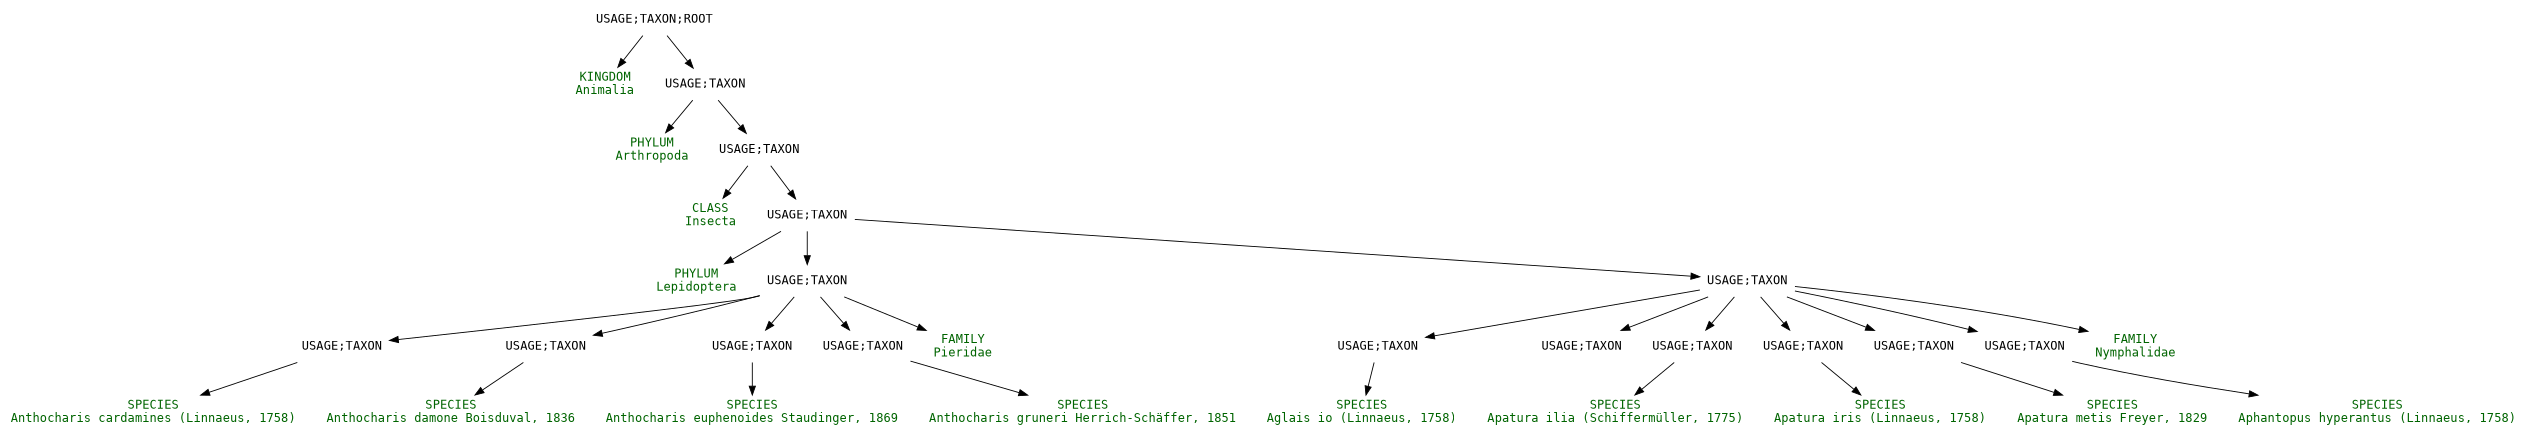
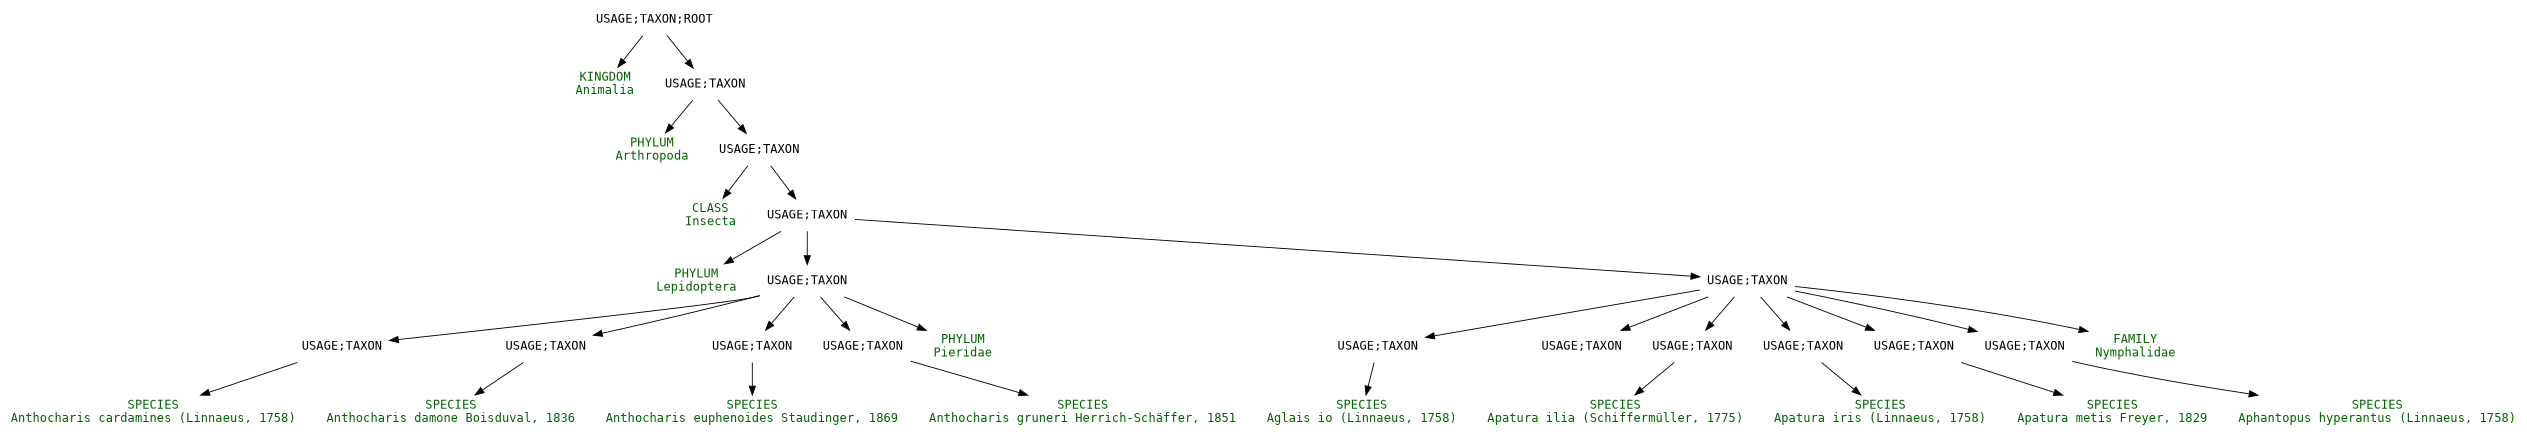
  digraph {
    fontname="DejaVu Sans Mono"
    node [fontname="DejaVu Sans Mono" shape=plaintext]
    edge [fontname="DejaVu Sans Mono"]
    n1 [fontcolor=darkgreen label="SPECIES\nAglais io (Linnaeus, 1758)"]
    n2 [label="USAGE;TAXON"]
    n3 [label="USAGE;TAXON"]
    n4 [fontcolor=darkgreen label="SPECIES\nAnthocharis cardamines (Linnaeus, 1758)"]
    n5 [label="USAGE;TAXON"]
    n6 [fontcolor=darkgreen label="SPECIES\nAnthocharis damone Boisduval, 1836"]
    n7 [label="USAGE;TAXON"]
    n8 [fontcolor=darkgreen label="SPECIES\nAnthocharis euphenoides Staudinger, 1869"]
    n9 [label="USAGE;TAXON"]
    n10 [fontcolor=darkgreen label="SPECIES\nAnthocharis gruneri Herrich-Schäffer, 1851"]
    n11 [label="USAGE;TAXON"]
    n12 [fontcolor=darkgreen label="SPECIES\nApatura ilia (Schiffermüller, 1775)"]
    n13 [label="USAGE;TAXON"]
    n14 [fontcolor=darkgreen label="SPECIES\nApatura iris (Linnaeus, 1758)"]
    n15 [label="USAGE;TAXON"]
    n16 [fontcolor=darkgreen label="SPECIES\nApatura metis Freyer, 1829"]
    n17 [label="USAGE;TAXON"]
    n18 [fontcolor=darkgreen label="SPECIES\nAphantopus hyperantus (Linnaeus, 1758)"]
    n19 [label="USAGE;TAXON"]
    n20 [fontcolor=darkgreen label="KINGDOM\nAnimalia"]
    n21 [label="USAGE;TAXON;ROOT"]
    n22 [label="USAGE;TAXON"]
    n23 [fontcolor=darkgreen label="PHYLUM\nArthropoda"]
    n24 [label="USAGE;TAXON"]
    n25 [fontcolor=darkgreen label="CLASS\nInsecta"]
    n26 [label="USAGE;TAXON"]
    n27 [fontcolor=darkgreen label="PHYLUM\nLepidoptera"]
    n28 [label="USAGE;TAXON"]
    n29 [label="USAGE;TAXON"]
-   n30 [fontcolor=darkgreen label="FAMILY\nPieridae"]
+   n30 [fontcolor=darkgreen label="PHYLUM\nPieridae"]
    n31 [fontcolor=darkgreen label="FAMILY\nNymphalidae"]
    n2 -> n1
    n5 -> n4
    n7 -> n6
    n9 -> n8
    n11 -> n10
    n13 -> n12
    n15 -> n14
    n17 -> n16
    n19 -> n18
    n21 -> n20
    n21 -> n22
    n22 -> n23
    n22 -> n24
    n24 -> n25
    n24 -> n26
    n26 -> n27
    n26 -> n28
    n26 -> n29
    n28 -> n5
    n28 -> n7
    n28 -> n9
    n28 -> n11
    n28 -> n30
    n29 -> n2
    n29 -> n3
    n29 -> n13
    n29 -> n15
    n29 -> n17
    n29 -> n19
    n29 -> n31
  }
